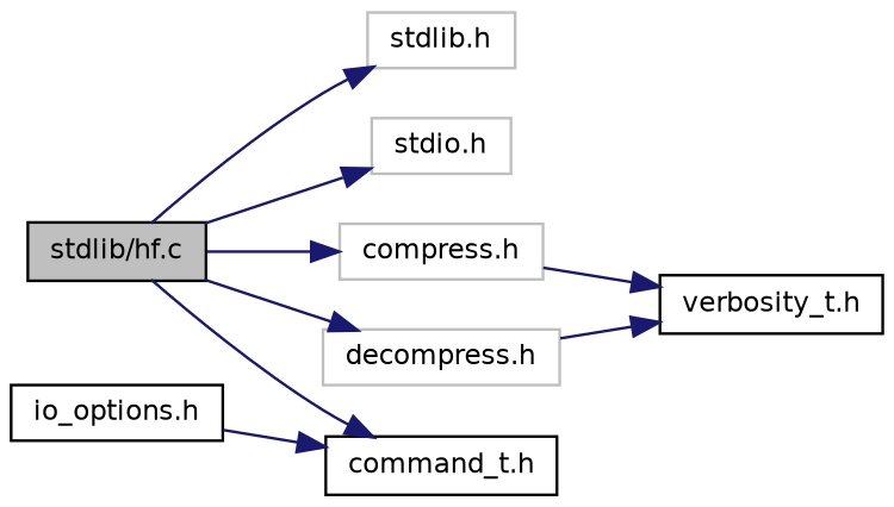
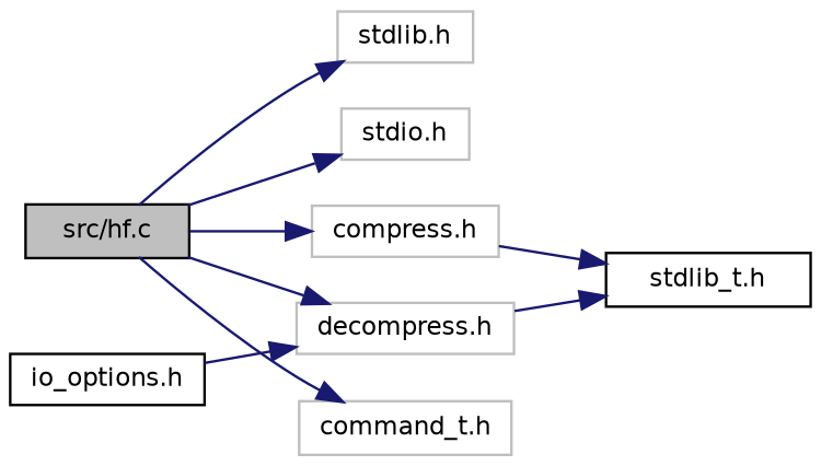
  digraph {
    rankdir=LR
    node [color=black fillcolor=white fontname=Helvetica fontsize=10 shape=record style=filled]
    edge [color=midnightblue fontname=Helvetica fontsize=10 labelfontname=Helvetica labelfontsize=10 style=solid]
-   n1 [fillcolor=grey75 fontcolor=black height=0.2 label="stdlib/hf.c" width=0.4]
+   n1 [fillcolor=grey75 fontcolor=black height=0.2 label="src/hf.c" width=0.4]
    n2 [color=grey75 height=0.2 label="stdio.h" width=0.4]
    n3 [color=grey75 height=0.2 label="stdlib.h" width=0.4]
    n4 [color=grey75 height=0.2 label="compress.h" width=0.4]
    n5 [color=grey75 height=0.2 label="decompress.h" width=0.4]
-   n6 [height=0.2 label="command_t.h" width=0.4]
+   n6 [color=grey75 height=0.2 label="command_t.h" width=0.4]
    n7 [height=0.2 label="io_options.h" width=0.4]
-   n8 [height=0.2 label="verbosity_t.h" width=0.4]
+   n8 [height=0.2 label="stdlib_t.h" width=0.4]
    n1 -> n2
    n1 -> n3
    n1 -> n4
    n1 -> n5
    n1 -> n6
    n4 -> n8
    n5 -> n8
-   n7 -> n6
+   n7 -> n5
  }
